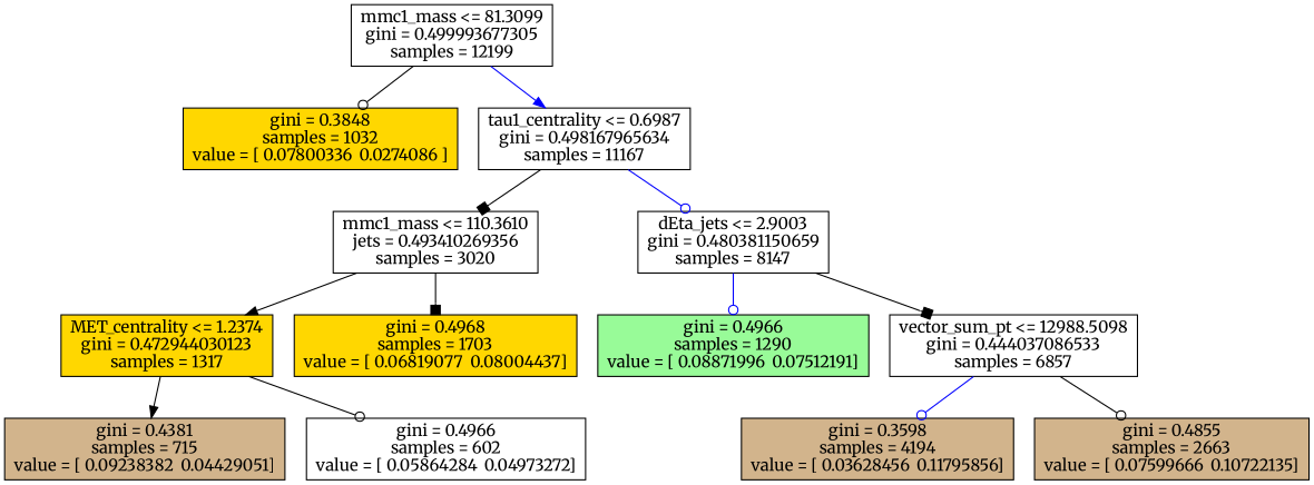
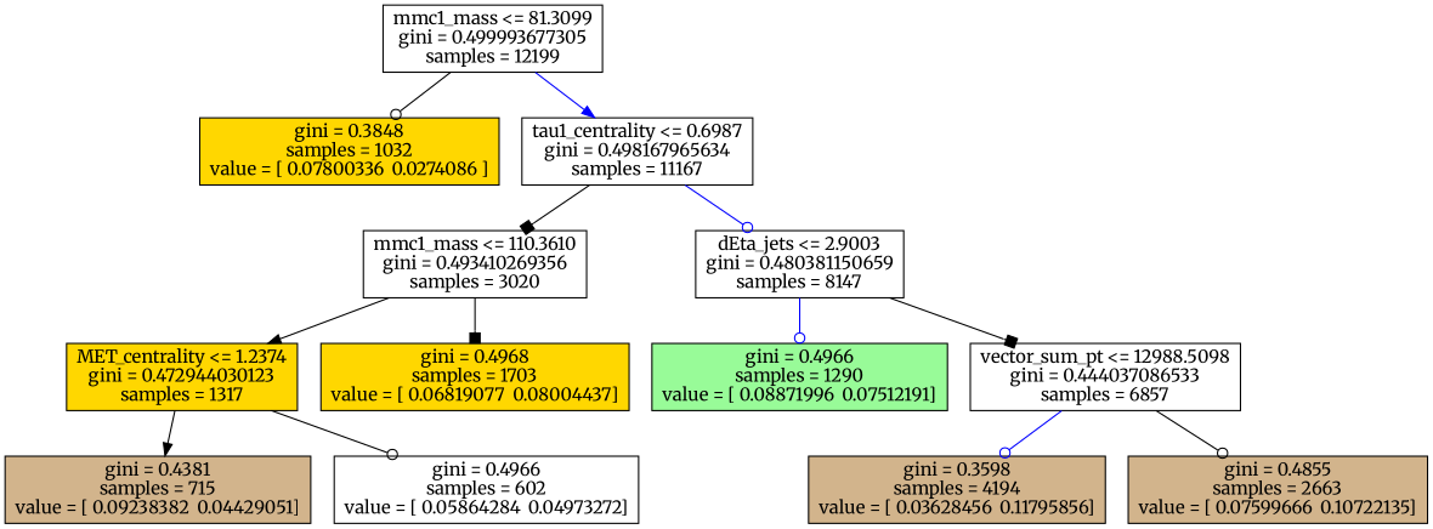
  digraph {
    fontname=Merriweather
    node [shape=box style=filled fillcolor=white fontname=Merriweather]
    edge [color=black arrowhead=odot fontname=Merriweather]
    n1 [label="mmc1_mass <= 81.3099\ngini = 0.499993677305\nsamples = 12199"]
    n2 [label="gini = 0.3848\nsamples = 1032\nvalue = [ 0.07800336  0.0274086 ]" fillcolor=gold]
    n3 [label="tau1_centrality <= 0.6987\ngini = 0.498167965634\nsamples = 11167"]
-   n4 [label="mmc1_mass <= 110.3610\njets = 0.493410269356\nsamples = 3020"]
+   n4 [label="mmc1_mass <= 110.3610\ngini = 0.493410269356\nsamples = 3020"]
    n5 [label="dEta_jets <= 2.9003\ngini = 0.480381150659\nsamples = 8147"]
    n6 [label="MET_centrality <= 1.2374\ngini = 0.472944030123\nsamples = 1317" fillcolor=gold]
    n7 [label="gini = 0.4968\nsamples = 1703\nvalue = [ 0.06819077  0.08004437]" fillcolor=gold]
    n8 [label="gini = 0.4381\nsamples = 715\nvalue = [ 0.09238382  0.04429051]" fillcolor=tan]
    n9 [label="gini = 0.4966\nsamples = 602\nvalue = [ 0.05864284  0.04973272]"]
    n10 [label="gini = 0.4966\nsamples = 1290\nvalue = [ 0.08871996  0.07512191]" fillcolor=palegreen]
    n11 [label="vector_sum_pt <= 12988.5098\ngini = 0.444037086533\nsamples = 6857"]
    n12 [label="gini = 0.3598\nsamples = 4194\nvalue = [ 0.03628456  0.11795856]" fillcolor=tan]
    n13 [label="gini = 0.4855\nsamples = 2663\nvalue = [ 0.07599666  0.10722135]" fillcolor=tan]
    n1 -> n2
    n1 -> n3 [color=blue arrowhead=normal]
    n3 -> n4 [arrowhead=box]
    n3 -> n5 [color=blue]
    n4 -> n6 [arrowhead=normal]
    n4 -> n7 [arrowhead=box]
    n5 -> n10 [color=blue]
    n5 -> n11 [arrowhead=box]
    n6 -> n8 [arrowhead=normal]
    n6 -> n9
    n11 -> n12 [color=blue]
    n11 -> n13
  }
